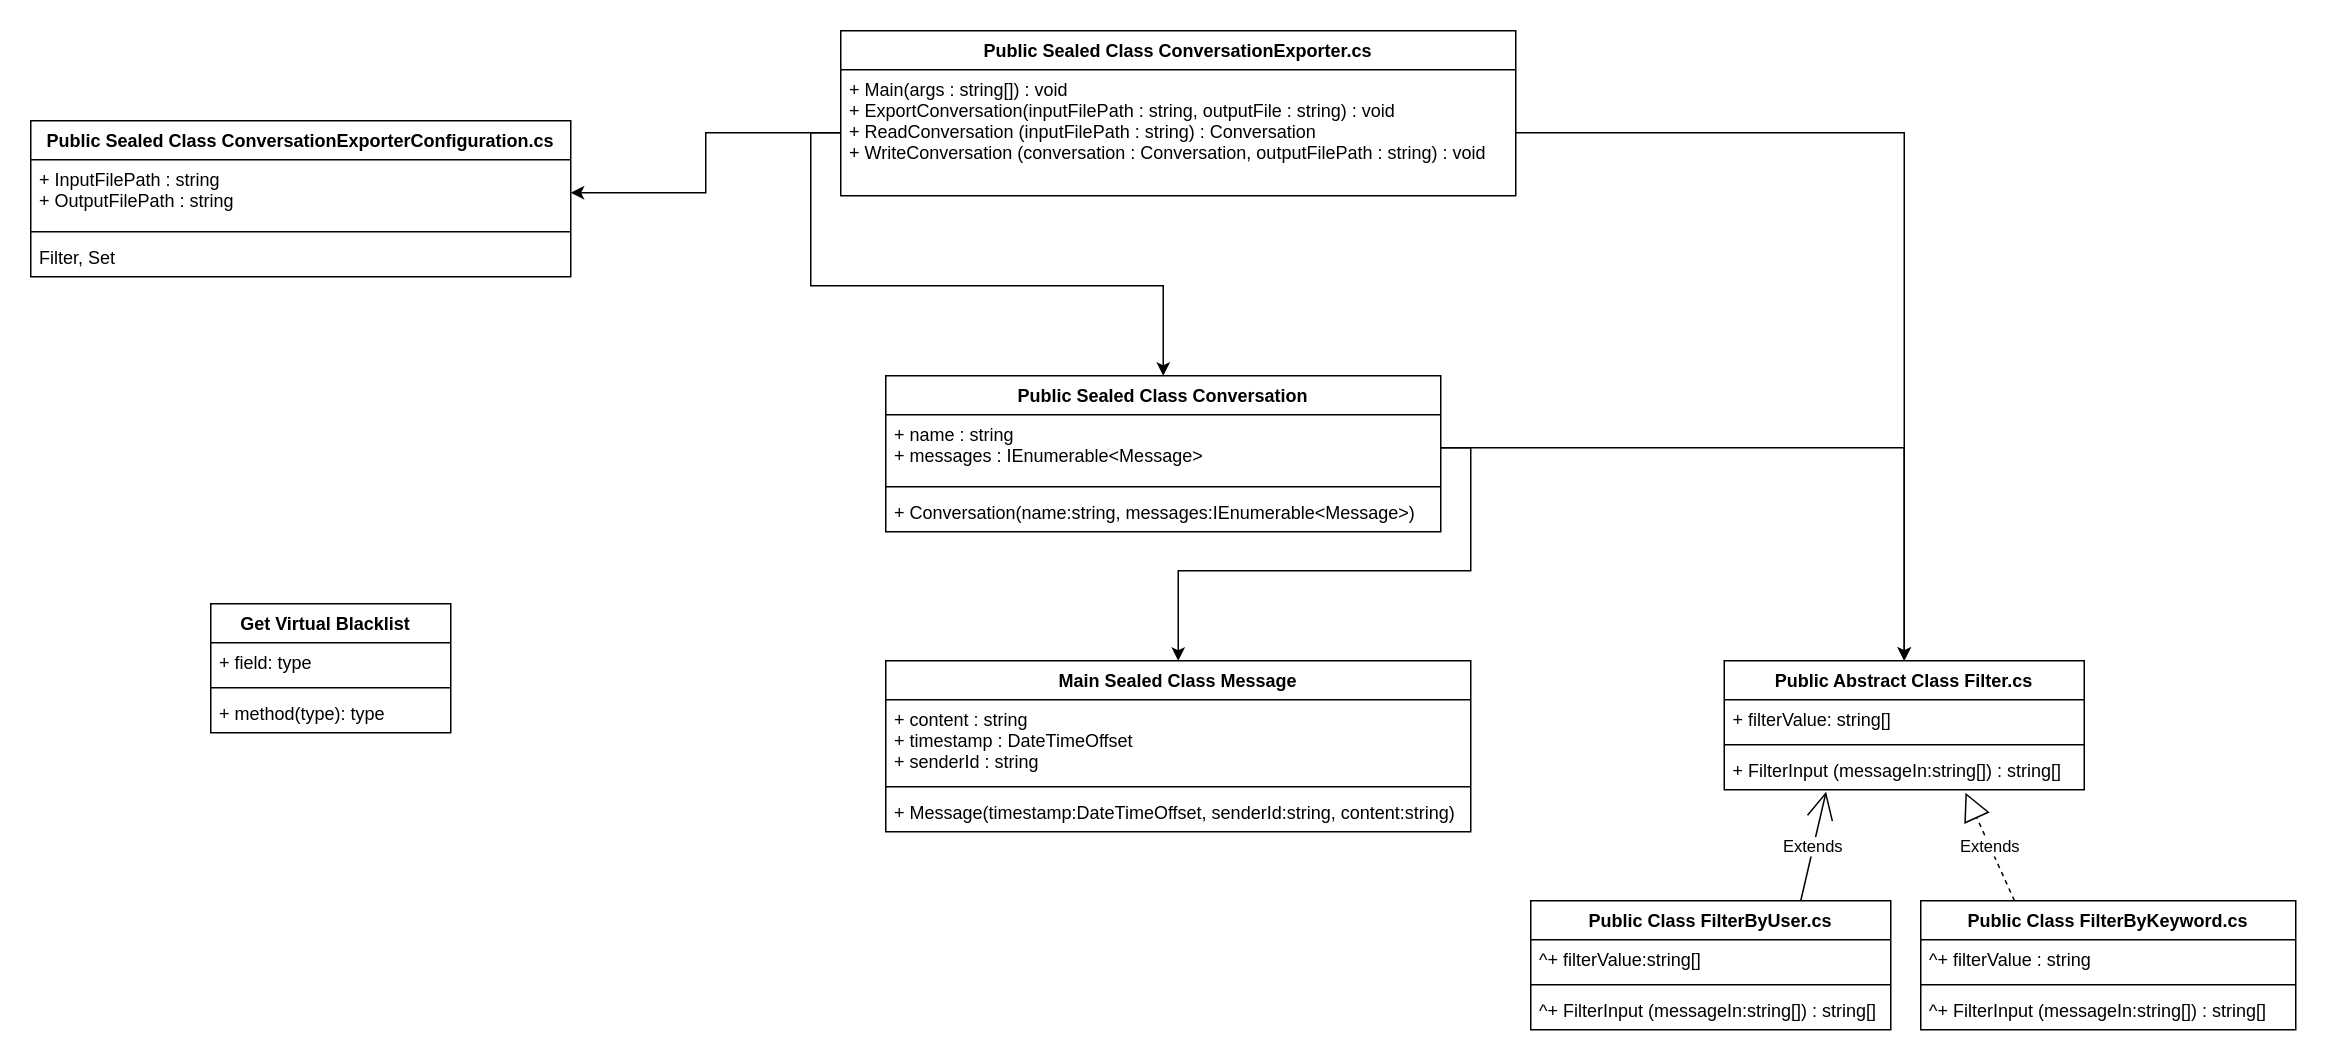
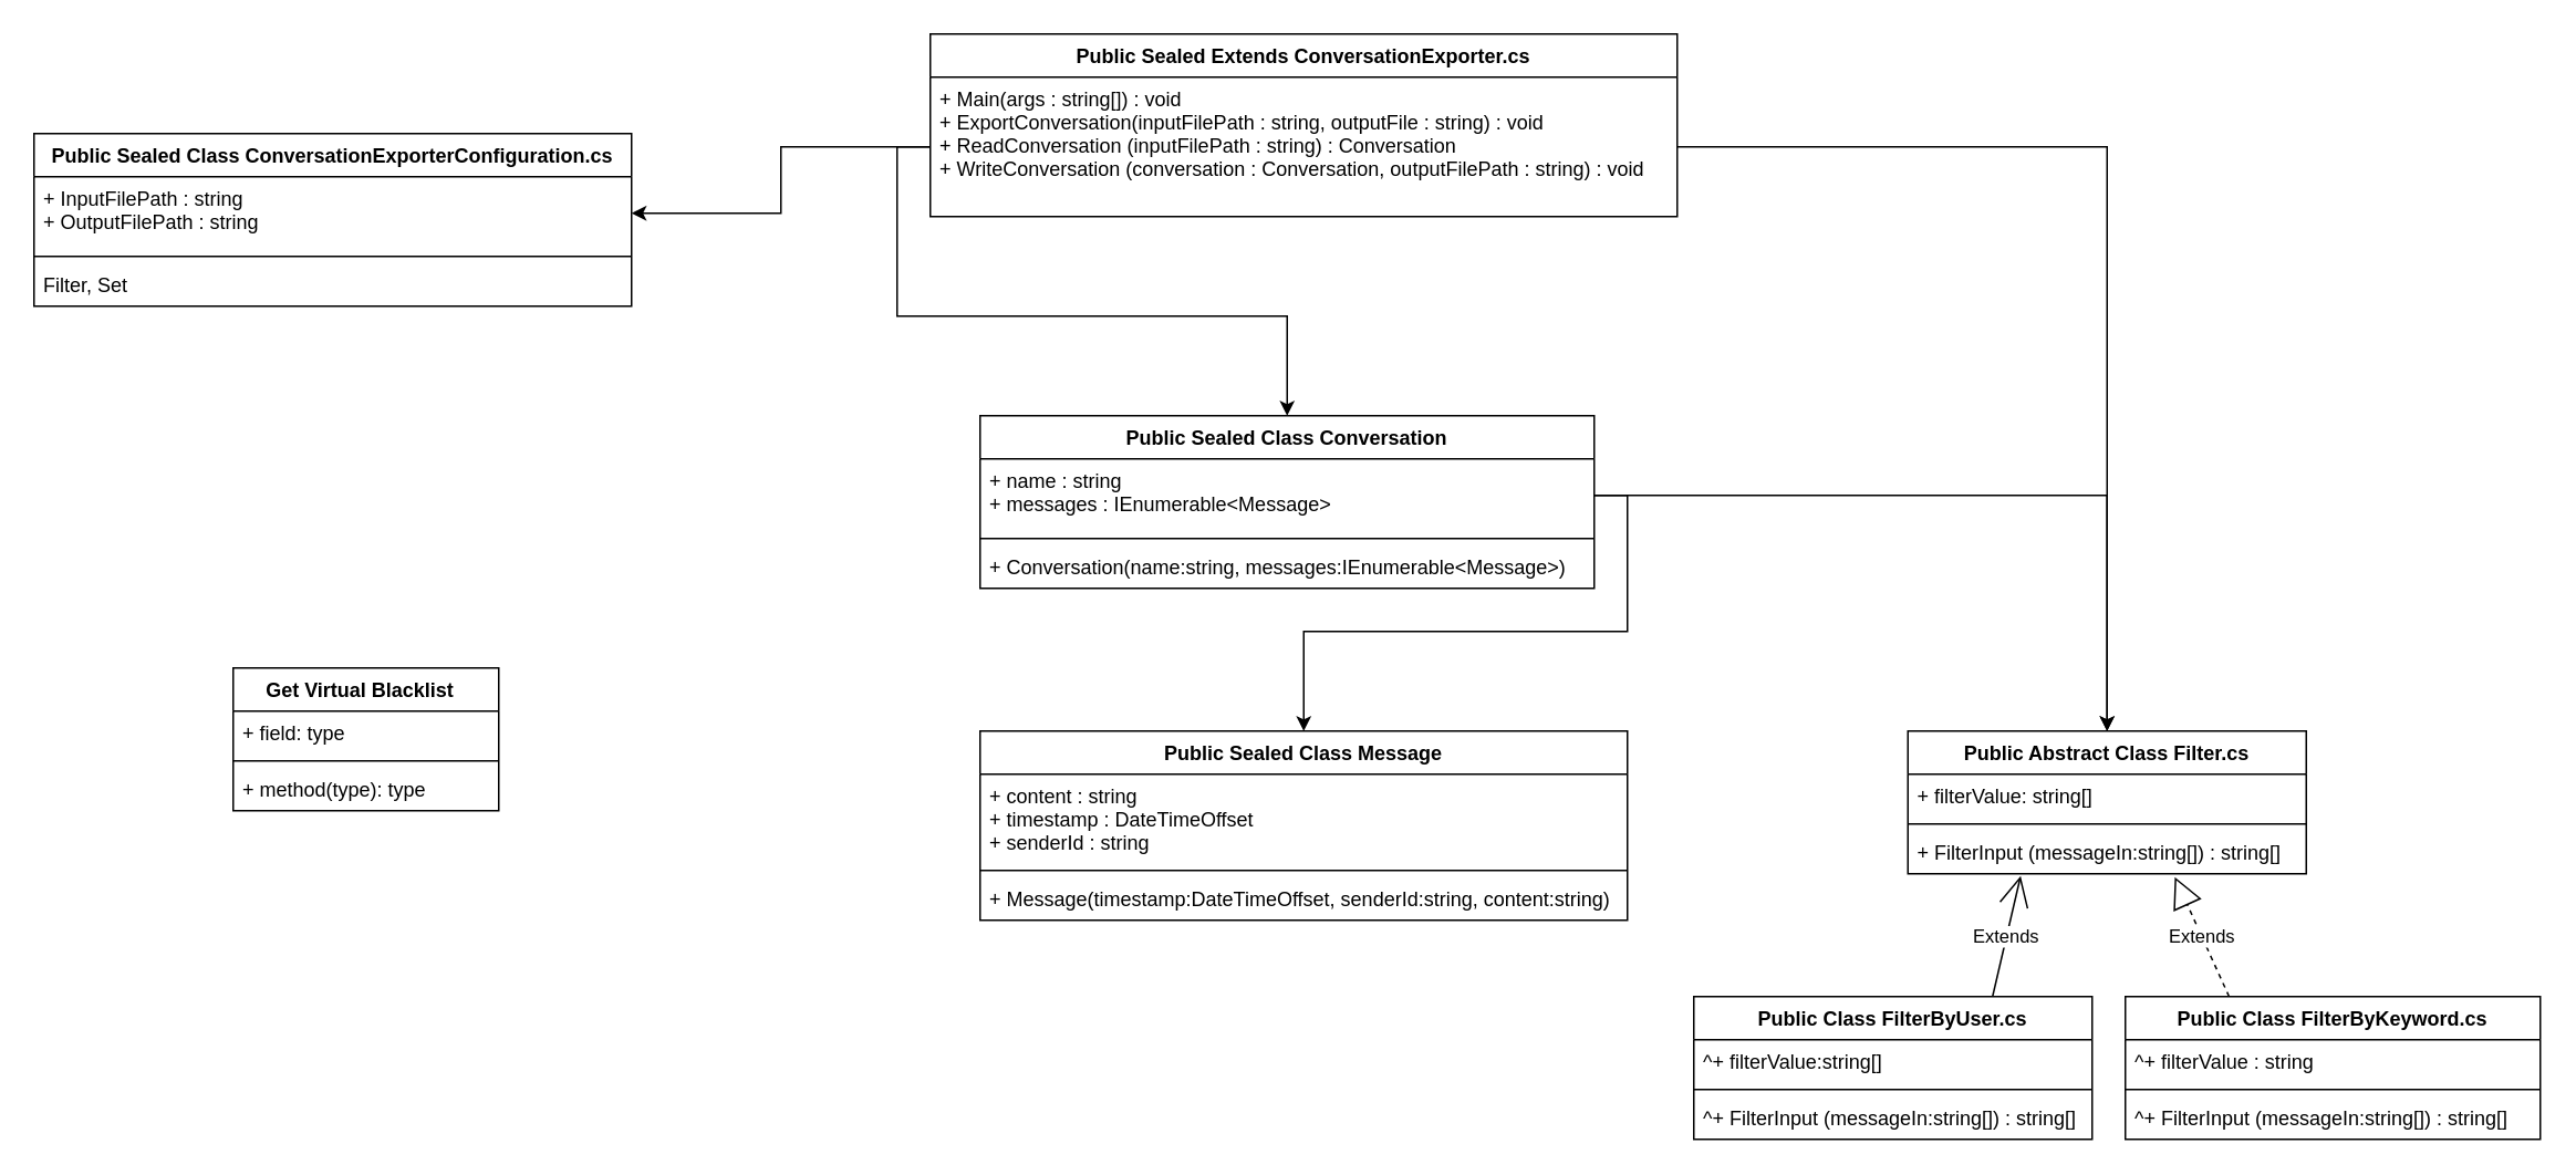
  <mxCell id="0" />
  <mxCell id="1" parent="0" />
  <mxCell id="2" value="Public Sealed Class ConversationExporterConfiguration.cs" style="swimlane;fontStyle=1;align=center;verticalAlign=top;childLayout=stackLayout;horizontal=1;startSize=26;horizontalStack=0;resizeParent=1;resizeParentMax=0;resizeLast=0;collapsible=1;marginBottom=0;" parent="1" vertex="1"><mxGeometry x="20" y="80" width="360" height="104" as="geometry" /></mxCell>
  <mxCell id="3" value="+ InputFilePath : string&#10;+ OutputFilePath : string" style="text;strokeColor=none;fillColor=none;align=left;verticalAlign=top;spacingLeft=4;spacingRight=4;overflow=hidden;rotatable=0;points=[[0,0.5],[1,0.5]];portConstraint=eastwest;" parent="2" vertex="1"><mxGeometry y="26" width="360" height="44" as="geometry" /></mxCell>
  <mxCell id="4" value="" style="line;strokeWidth=1;fillColor=none;align=left;verticalAlign=middle;spacingTop=-1;spacingLeft=3;spacingRight=3;rotatable=0;labelPosition=right;points=[];portConstraint=eastwest;" parent="2" vertex="1"><mxGeometry y="70" width="360" height="8" as="geometry" /></mxCell>
  <mxCell id="5" value="Filter, Set" style="text;strokeColor=none;fillColor=none;align=left;verticalAlign=top;spacingLeft=4;spacingRight=4;overflow=hidden;rotatable=0;points=[[0,0.5],[1,0.5]];portConstraint=eastwest;" parent="2" vertex="1"><mxGeometry y="78" width="360" height="26" as="geometry" /></mxCell>
- <mxCell id="6" value="Public Sealed Class ConversationExporter.cs" style="swimlane;fontStyle=1;align=center;verticalAlign=top;childLayout=stackLayout;horizontal=1;startSize=26;horizontalStack=0;resizeParent=1;resizeParentMax=0;resizeLast=0;collapsible=1;marginBottom=0;" vertex="1" parent="1"><mxGeometry x="560" y="20" width="450" height="110" as="geometry" /></mxCell>
+ <mxCell id="6" value="Public Sealed Extends ConversationExporter.cs" style="swimlane;fontStyle=1;align=center;verticalAlign=top;childLayout=stackLayout;horizontal=1;startSize=26;horizontalStack=0;resizeParent=1;resizeParentMax=0;resizeLast=0;collapsible=1;marginBottom=0;" vertex="1" parent="1"><mxGeometry x="560" y="20" width="450" height="110" as="geometry" /></mxCell>
  <mxCell id="7" value="Public Sealed Class Conversation" style="swimlane;fontStyle=1;align=center;verticalAlign=top;childLayout=stackLayout;horizontal=1;startSize=26;horizontalStack=0;resizeParent=1;resizeParentMax=0;resizeLast=0;collapsible=1;marginBottom=0;" vertex="1" parent="1"><mxGeometry x="590" y="250" width="370" height="104" as="geometry" /></mxCell>
  <mxCell id="8" value="+ name : string&#10;+ messages : IEnumerable&lt;Message&gt;" style="text;strokeColor=none;fillColor=none;align=left;verticalAlign=top;spacingLeft=4;spacingRight=4;overflow=hidden;rotatable=0;points=[[0,0.5],[1,0.5]];portConstraint=eastwest;" vertex="1" parent="7"><mxGeometry y="26" width="370" height="44" as="geometry" /></mxCell>
  <mxCell id="9" value="" style="line;strokeWidth=1;fillColor=none;align=left;verticalAlign=middle;spacingTop=-1;spacingLeft=3;spacingRight=3;rotatable=0;labelPosition=right;points=[];portConstraint=eastwest;" vertex="1" parent="7"><mxGeometry y="70" width="370" height="8" as="geometry" /></mxCell>
  <mxCell id="10" value="+ Conversation(name:string, messages:IEnumerable&lt;Message&gt;)" style="text;strokeColor=none;fillColor=none;align=left;verticalAlign=top;spacingLeft=4;spacingRight=4;overflow=hidden;rotatable=0;points=[[0,0.5],[1,0.5]];portConstraint=eastwest;" vertex="1" parent="7"><mxGeometry y="78" width="370" height="26" as="geometry" /></mxCell>
- <mxCell id="11" value="Main Sealed Class Message" style="swimlane;fontStyle=1;align=center;verticalAlign=top;childLayout=stackLayout;horizontal=1;startSize=26;horizontalStack=0;resizeParent=1;resizeParentMax=0;resizeLast=0;collapsible=1;marginBottom=0;" vertex="1" parent="1"><mxGeometry x="590" y="440" width="390" height="114" as="geometry" /></mxCell>
+ <mxCell id="11" value="Public Sealed Class Message" style="swimlane;fontStyle=1;align=center;verticalAlign=top;childLayout=stackLayout;horizontal=1;startSize=26;horizontalStack=0;resizeParent=1;resizeParentMax=0;resizeLast=0;collapsible=1;marginBottom=0;" vertex="1" parent="1"><mxGeometry x="590" y="440" width="390" height="114" as="geometry" /></mxCell>
  <mxCell id="12" value="+ content : string&#10;+ timestamp : DateTimeOffset&#10;+ senderId : string" style="text;strokeColor=none;fillColor=none;align=left;verticalAlign=top;spacingLeft=4;spacingRight=4;overflow=hidden;rotatable=0;points=[[0,0.5],[1,0.5]];portConstraint=eastwest;" vertex="1" parent="11"><mxGeometry y="26" width="390" height="54" as="geometry" /></mxCell>
  <mxCell id="13" value="" style="line;strokeWidth=1;fillColor=none;align=left;verticalAlign=middle;spacingTop=-1;spacingLeft=3;spacingRight=3;rotatable=0;labelPosition=right;points=[];portConstraint=eastwest;" vertex="1" parent="11"><mxGeometry y="80" width="390" height="8" as="geometry" /></mxCell>
  <mxCell id="14" value="+ Message(timestamp:DateTimeOffset, senderId:string, content:string)" style="text;strokeColor=none;fillColor=none;align=left;verticalAlign=top;spacingLeft=4;spacingRight=4;overflow=hidden;rotatable=0;points=[[0,0.5],[1,0.5]];portConstraint=eastwest;" vertex="1" parent="11"><mxGeometry y="88" width="390" height="26" as="geometry" /></mxCell>
  <mxCell id="15" style="edgeStyle=orthogonalEdgeStyle;rounded=0;orthogonalLoop=1;jettySize=auto;html=1;entryX=0.5;entryY=0;entryDx=0;entryDy=0;" edge="1" parent="1" source="18" target="7"><mxGeometry relative="1" as="geometry" /></mxCell>
  <mxCell id="16" style="edgeStyle=orthogonalEdgeStyle;rounded=0;orthogonalLoop=1;jettySize=auto;html=1;entryX=1;entryY=0.5;entryDx=0;entryDy=0;" edge="1" parent="1" source="18" target="3"><mxGeometry relative="1" as="geometry" /></mxCell>
  <mxCell id="17" style="edgeStyle=orthogonalEdgeStyle;rounded=0;orthogonalLoop=1;jettySize=auto;html=1;entryX=0.5;entryY=0;entryDx=0;entryDy=0;" edge="1" parent="1" source="18" target="20"><mxGeometry relative="1" as="geometry" /></mxCell>
  <mxCell id="18" value="+ Main(args : string[]) : void&#10;+ ExportConversation(inputFilePath : string, outputFile : string) : void&#10;+ ReadConversation (inputFilePath : string) : Conversation&#10;+ WriteConversation (conversation : Conversation, outputFilePath : string) : void" style="text;strokeColor=none;fillColor=none;align=left;verticalAlign=top;spacingLeft=4;spacingRight=4;overflow=hidden;rotatable=0;points=[[0,0.5],[1,0.5]];portConstraint=eastwest;" vertex="1" parent="1"><mxGeometry x="560" y="46" width="450" height="84" as="geometry" /></mxCell>
  <mxCell id="19" style="edgeStyle=orthogonalEdgeStyle;rounded=0;orthogonalLoop=1;jettySize=auto;html=1;entryX=0.5;entryY=0;entryDx=0;entryDy=0;" edge="1" parent="1" source="8" target="11"><mxGeometry relative="1" as="geometry" /></mxCell>
  <mxCell id="20" value="Public Abstract Class Filter.cs" style="swimlane;fontStyle=1;align=center;verticalAlign=top;childLayout=stackLayout;horizontal=1;startSize=26;horizontalStack=0;resizeParent=1;resizeParentMax=0;resizeLast=0;collapsible=1;marginBottom=0;" vertex="1" parent="1"><mxGeometry x="1149" y="440" width="240" height="86" as="geometry" /></mxCell>
  <mxCell id="21" value="+ filterValue: string[]" style="text;strokeColor=none;fillColor=none;align=left;verticalAlign=top;spacingLeft=4;spacingRight=4;overflow=hidden;rotatable=0;points=[[0,0.5],[1,0.5]];portConstraint=eastwest;" vertex="1" parent="20"><mxGeometry y="26" width="240" height="26" as="geometry" /></mxCell>
  <mxCell id="22" value="" style="line;strokeWidth=1;fillColor=none;align=left;verticalAlign=middle;spacingTop=-1;spacingLeft=3;spacingRight=3;rotatable=0;labelPosition=right;points=[];portConstraint=eastwest;" vertex="1" parent="20"><mxGeometry y="52" width="240" height="8" as="geometry" /></mxCell>
  <mxCell id="23" value="+ FilterInput (messageIn:string[]) : string[]" style="text;strokeColor=none;fillColor=none;align=left;verticalAlign=top;spacingLeft=4;spacingRight=4;overflow=hidden;rotatable=0;points=[[0,0.5],[1,0.5]];portConstraint=eastwest;" vertex="1" parent="20"><mxGeometry y="60" width="240" height="26" as="geometry" /></mxCell>
  <mxCell id="24" value="Public Class FilterByUser.cs" style="swimlane;fontStyle=1;align=center;verticalAlign=top;childLayout=stackLayout;horizontal=1;startSize=26;horizontalStack=0;resizeParent=1;resizeParentMax=0;resizeLast=0;collapsible=1;marginBottom=0;" vertex="1" parent="1"><mxGeometry x="1020" y="600" width="240" height="86" as="geometry" /></mxCell>
  <mxCell id="25" value="^+ filterValue:string[]" style="text;strokeColor=none;fillColor=none;align=left;verticalAlign=top;spacingLeft=4;spacingRight=4;overflow=hidden;rotatable=0;points=[[0,0.5],[1,0.5]];portConstraint=eastwest;" vertex="1" parent="24"><mxGeometry y="26" width="240" height="26" as="geometry" /></mxCell>
  <mxCell id="26" value="" style="line;strokeWidth=1;fillColor=none;align=left;verticalAlign=middle;spacingTop=-1;spacingLeft=3;spacingRight=3;rotatable=0;labelPosition=right;points=[];portConstraint=eastwest;" vertex="1" parent="24"><mxGeometry y="52" width="240" height="8" as="geometry" /></mxCell>
  <mxCell id="27" value="^+ FilterInput (messageIn:string[]) : string[]" style="text;strokeColor=none;fillColor=none;align=left;verticalAlign=top;spacingLeft=4;spacingRight=4;overflow=hidden;rotatable=0;points=[[0,0.5],[1,0.5]];portConstraint=eastwest;" vertex="1" parent="24"><mxGeometry y="60" width="240" height="26" as="geometry" /></mxCell>
  <mxCell id="28" value="Extends" style="endArrow=open;endSize=16;endFill=0;html=1;exitX=0.75;exitY=0;exitDx=0;exitDy=0;entryX=0.283;entryY=1.051;entryDx=0;entryDy=0;entryPerimeter=0;" edge="1" parent="1" source="24" target="23"><mxGeometry width="160" relative="1" as="geometry"><mxPoint x="1270" y="680" as="sourcePoint" /><mxPoint x="1430" y="680" as="targetPoint" /><Array as="points" /></mxGeometry></mxCell>
  <mxCell id="29" value="Public Class FilterByKeyword.cs" style="swimlane;fontStyle=1;align=center;verticalAlign=top;childLayout=stackLayout;horizontal=1;startSize=26;horizontalStack=0;resizeParent=1;resizeParentMax=0;resizeLast=0;collapsible=1;marginBottom=0;" vertex="1" parent="1"><mxGeometry x="1280" y="600" width="250" height="86" as="geometry" /></mxCell>
  <mxCell id="30" value="^+ filterValue : string" style="text;strokeColor=none;fillColor=none;align=left;verticalAlign=top;spacingLeft=4;spacingRight=4;overflow=hidden;rotatable=0;points=[[0,0.5],[1,0.5]];portConstraint=eastwest;" vertex="1" parent="29"><mxGeometry y="26" width="250" height="26" as="geometry" /></mxCell>
  <mxCell id="31" value="" style="line;strokeWidth=1;fillColor=none;align=left;verticalAlign=middle;spacingTop=-1;spacingLeft=3;spacingRight=3;rotatable=0;labelPosition=right;points=[];portConstraint=eastwest;" vertex="1" parent="29"><mxGeometry y="52" width="250" height="8" as="geometry" /></mxCell>
  <mxCell id="32" value="^+ FilterInput (messageIn:string[]) : string[]" style="text;strokeColor=none;fillColor=none;align=left;verticalAlign=top;spacingLeft=4;spacingRight=4;overflow=hidden;rotatable=0;points=[[0,0.5],[1,0.5]];portConstraint=eastwest;" vertex="1" parent="29"><mxGeometry y="60" width="250" height="26" as="geometry" /></mxCell>
  <mxCell id="33" value="Extends" style="endArrow=block;endSize=16;endFill=0;html=1;entryX=0.67;entryY=1.077;entryDx=0;entryDy=0;exitX=0.25;exitY=0;exitDx=0;exitDy=0;entryPerimeter=0;dashed=1;" edge="1" parent="1" source="29" target="23"><mxGeometry width="160" relative="1" as="geometry"><mxPoint x="1340" y="590" as="sourcePoint" /><mxPoint x="1500" y="590" as="targetPoint" /><Array as="points" /></mxGeometry></mxCell>
  <mxCell id="34" style="edgeStyle=orthogonalEdgeStyle;rounded=0;orthogonalLoop=1;jettySize=auto;html=1;entryX=0.5;entryY=0;entryDx=0;entryDy=0;" edge="1" parent="1" source="8" target="20"><mxGeometry relative="1" as="geometry" /></mxCell>
  <mxCell id="35" value="Get Virtual Blacklist  " style="swimlane;fontStyle=1;align=center;verticalAlign=top;childLayout=stackLayout;horizontal=1;startSize=26;horizontalStack=0;resizeParent=1;resizeParentMax=0;resizeLast=0;collapsible=1;marginBottom=0;" vertex="1" parent="1"><mxGeometry x="140" y="402" width="160" height="86" as="geometry" /></mxCell>
  <mxCell id="36" value="+ field: type" style="text;strokeColor=none;fillColor=none;align=left;verticalAlign=top;spacingLeft=4;spacingRight=4;overflow=hidden;rotatable=0;points=[[0,0.5],[1,0.5]];portConstraint=eastwest;" vertex="1" parent="35"><mxGeometry y="26" width="160" height="26" as="geometry" /></mxCell>
  <mxCell id="37" value="" style="line;strokeWidth=1;fillColor=none;align=left;verticalAlign=middle;spacingTop=-1;spacingLeft=3;spacingRight=3;rotatable=0;labelPosition=right;points=[];portConstraint=eastwest;" vertex="1" parent="35"><mxGeometry y="52" width="160" height="8" as="geometry" /></mxCell>
  <mxCell id="38" value="+ method(type): type" style="text;strokeColor=none;fillColor=none;align=left;verticalAlign=top;spacingLeft=4;spacingRight=4;overflow=hidden;rotatable=0;points=[[0,0.5],[1,0.5]];portConstraint=eastwest;" vertex="1" parent="35"><mxGeometry y="60" width="160" height="26" as="geometry" /></mxCell>
